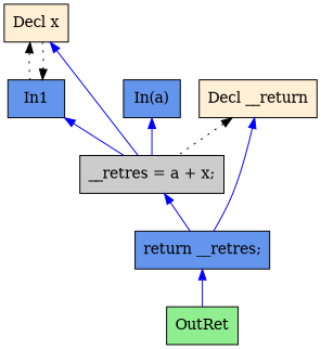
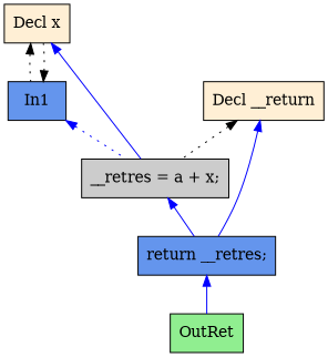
  digraph {
    rankdir=TB
    node [fillcolor="#6495ED" shape=box style=filled]
    edge [color="#0000FF" dir=back]
    n1 [fillcolor="#FFEFD5" label="Decl x"]
    n2 [label=In1]
    n3 [fillcolor="#CCCCCC" label="__retres = a + x;"]
    n4 [label="return __retres;"]
    n5 [fillcolor="#FFEFD5" label="Decl __return"]
    n6 [fillcolor="#90EE90" label=OutRet]
-   n7 [label="In(a)"]
    n1 -> n2 [color="#000000" style=dotted]
    n1 -> n3
    n2 -> n1 [color="#000000" style=dotted]
-   n2 -> n3
+   n2 -> n3 [style=dotted]
    n3 -> n4
    n4 -> n6
    n5 -> n3 [color="#000000" style=dotted]
    n5 -> n4
-   n7 -> n3
  }
